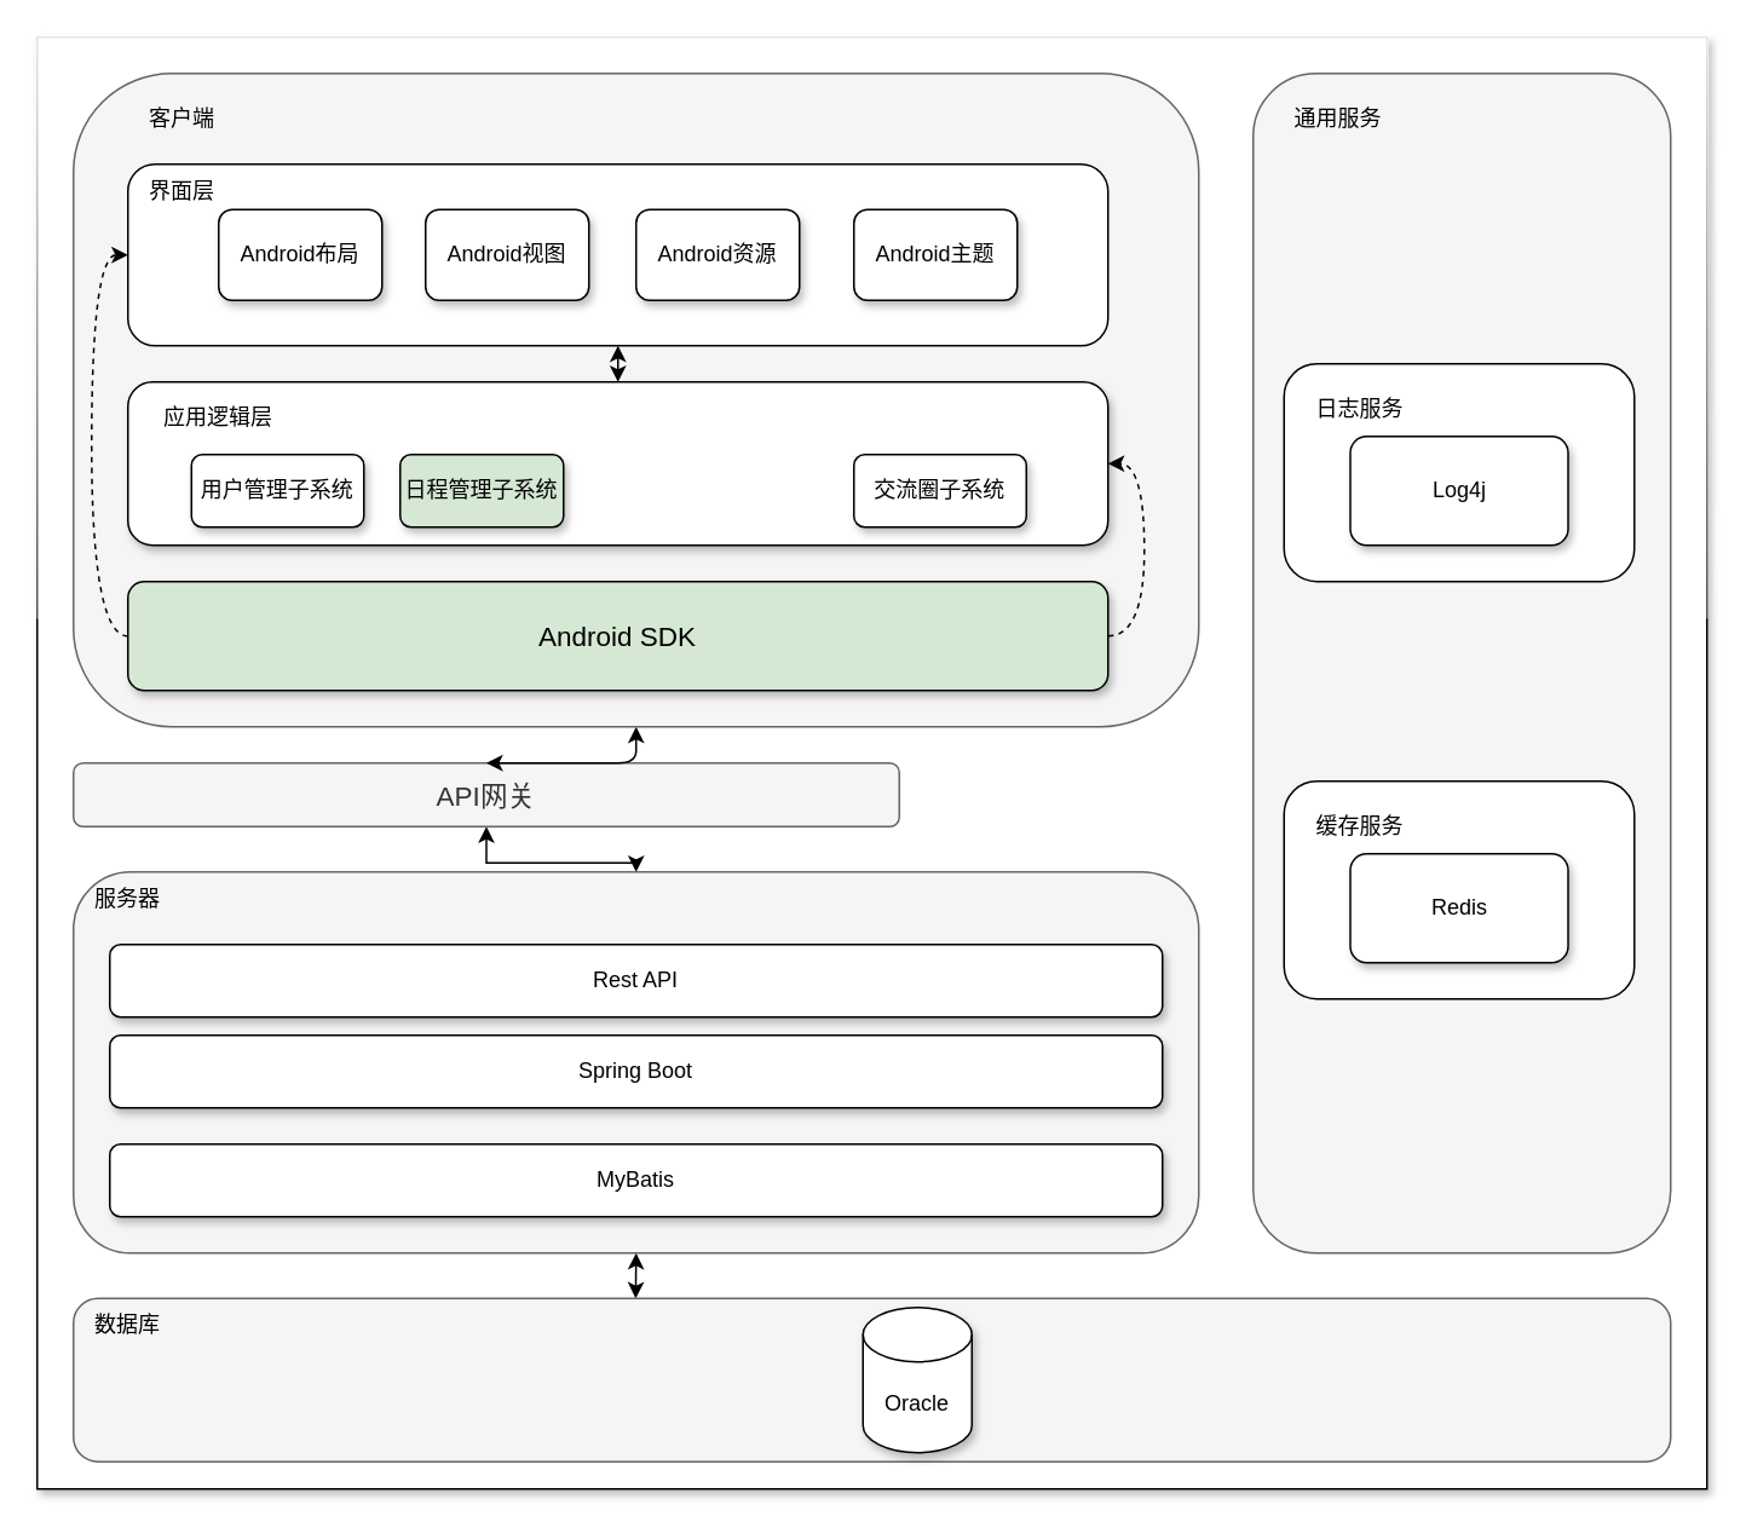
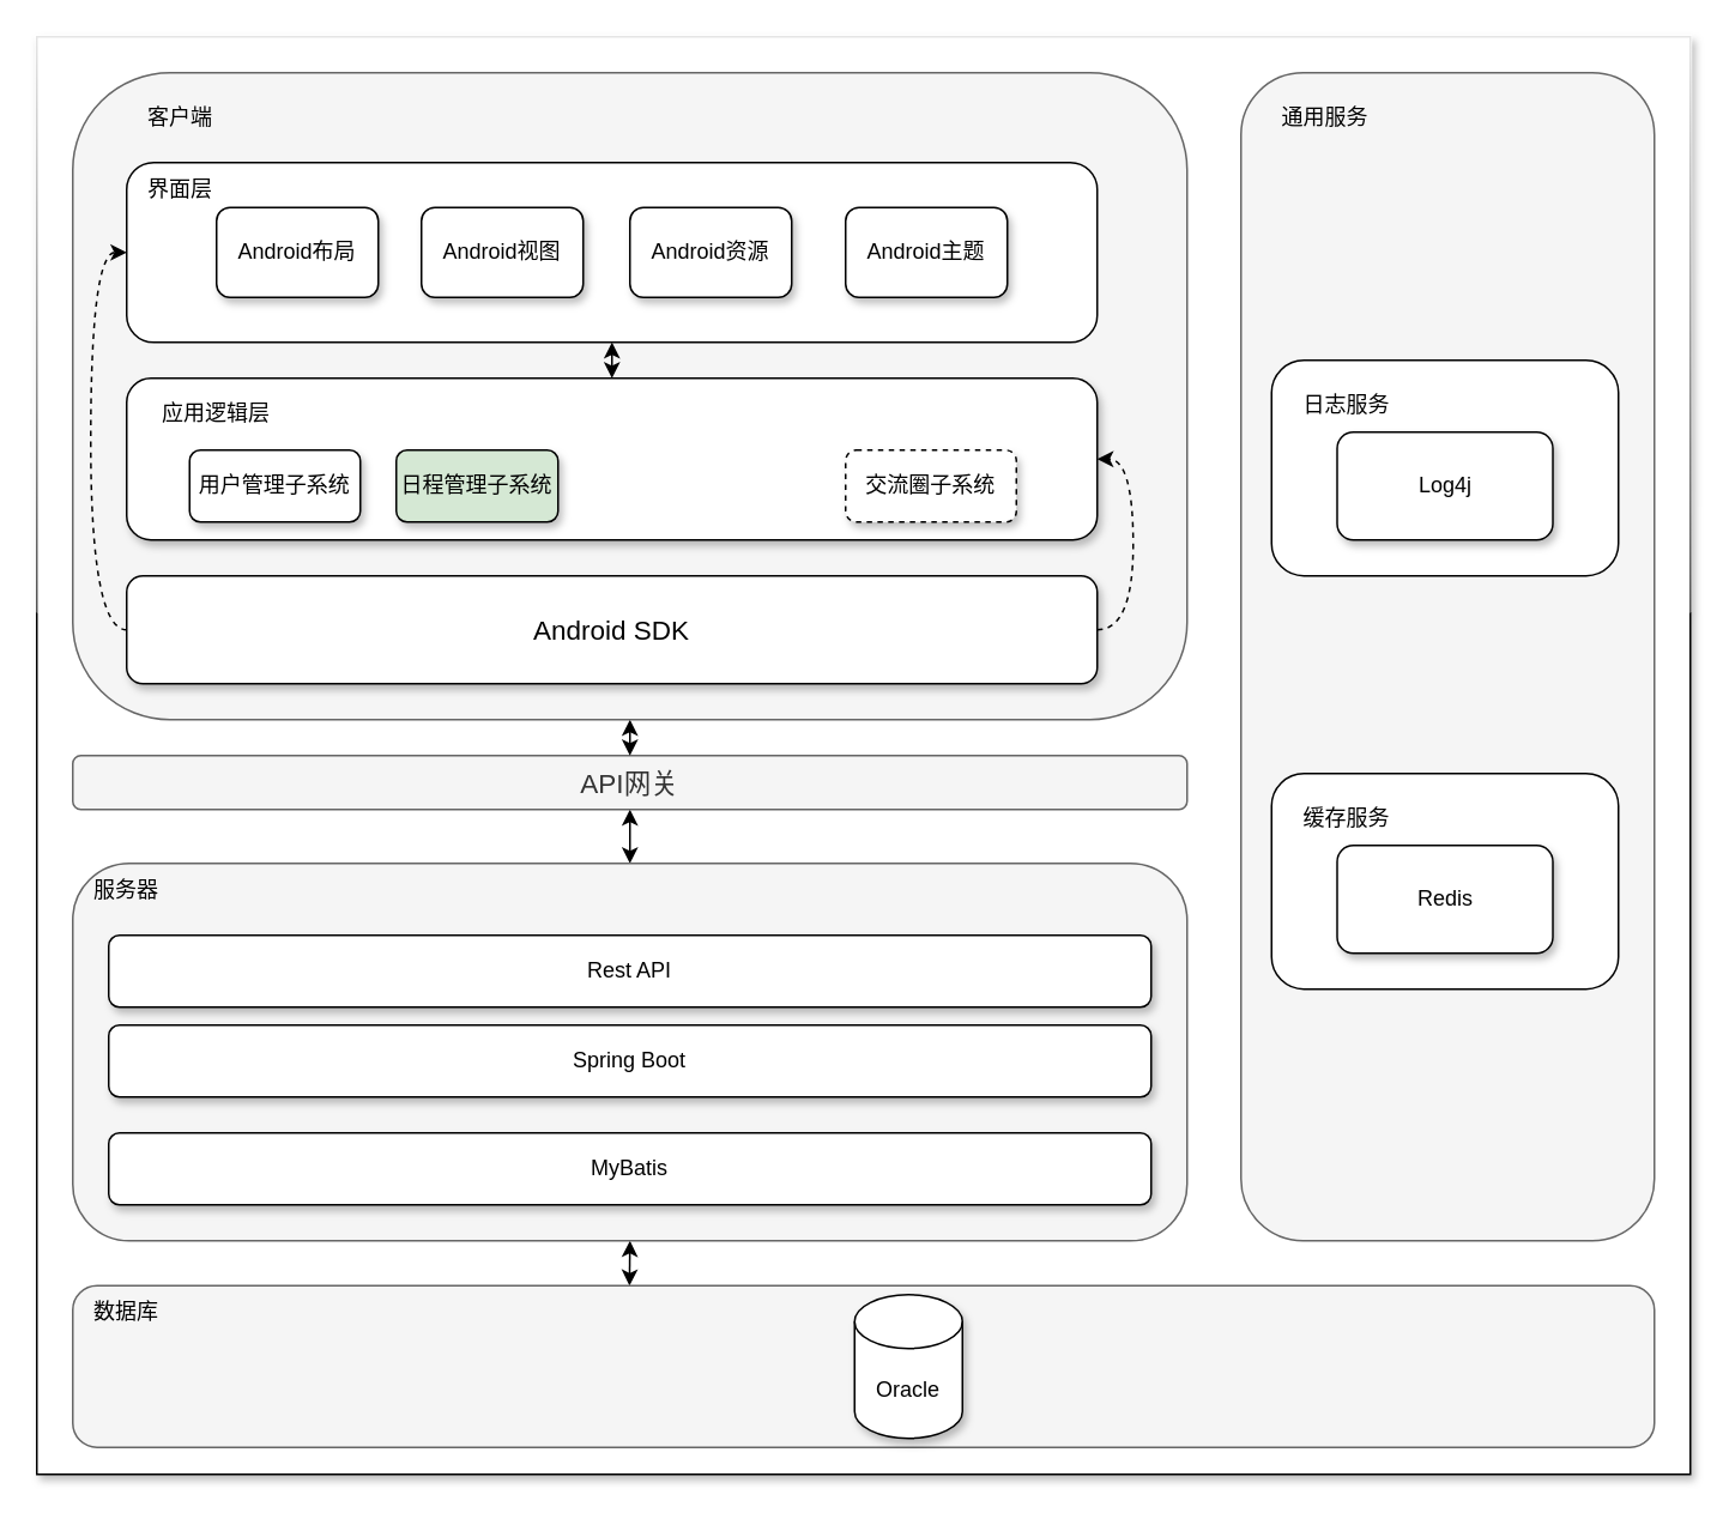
  <mxCell id="0" />
  <mxCell id="1" parent="0" />
  <mxCell id="2" value="" style="rounded=0;whiteSpace=wrap;html=1;glass=1;shadow=1;" parent="1" vertex="1"><mxGeometry x="20" y="20" width="920" height="800" as="geometry" /></mxCell>
  <mxCell id="3" style="edgeStyle=orthogonalEdgeStyle;rounded=0;orthogonalLoop=1;jettySize=auto;html=1;exitX=0.5;exitY=1;exitDx=0;exitDy=0;entryX=0.5;entryY=0;entryDx=0;entryDy=0;startArrow=classic;startFill=1;" parent="1" source="4" target="22" edge="1"><mxGeometry relative="1" as="geometry" /></mxCell>
- <mxCell id="4" value="&lt;font style=&quot;font-size: 15px;&quot;&gt;API网关&lt;/font&gt;" style="rounded=1;whiteSpace=wrap;html=1;fillColor=#f5f5f5;fontColor=#333333;strokeColor=#666666;" parent="1" vertex="1"><mxGeometry x="40" y="420" width="455" height="35" as="geometry" /></mxCell>
+ <mxCell id="4" value="&lt;font style=&quot;font-size: 15px;&quot;&gt;API网关&lt;/font&gt;" style="rounded=1;whiteSpace=wrap;html=1;fillColor=#f5f5f5;fontColor=#333333;strokeColor=#666666;" parent="1" vertex="1"><mxGeometry x="40" y="420" width="620" height="30" as="geometry" /></mxCell>
  <mxCell id="5" style="edgeStyle=orthogonalEdgeStyle;rounded=1;orthogonalLoop=1;jettySize=auto;html=1;exitX=0.5;exitY=1;exitDx=0;exitDy=0;entryX=0.5;entryY=0;entryDx=0;entryDy=0;startArrow=classic;startFill=1;" parent="1" source="6" target="4" edge="1"><mxGeometry relative="1" as="geometry" /></mxCell>
  <mxCell id="6" value="" style="rounded=1;whiteSpace=wrap;html=1;fillColor=#f5f5f5;fontColor=#333333;strokeColor=#666666;" parent="1" vertex="1"><mxGeometry x="40" y="40" width="620" height="360" as="geometry" /></mxCell>
  <mxCell id="7" value="" style="group" parent="1" vertex="1" connectable="0"><mxGeometry x="70" y="160" width="540" height="140" as="geometry" /></mxCell>
  <mxCell id="8" value="" style="rounded=1;whiteSpace=wrap;html=1;shadow=1;" parent="7" vertex="1"><mxGeometry y="50" width="540" height="90" as="geometry" /></mxCell>
  <mxCell id="9" value="应用逻辑层" style="text;html=1;strokeColor=none;fillColor=none;align=center;verticalAlign=middle;whiteSpace=wrap;rounded=0;" parent="7" vertex="1"><mxGeometry x="10" y="60" width="80" height="20" as="geometry" /></mxCell>
  <mxCell id="10" value="用户管理子系统" style="rounded=1;whiteSpace=wrap;html=1;shadow=1;" parent="7" vertex="1"><mxGeometry x="35" y="90" width="95" height="40" as="geometry" /></mxCell>
  <mxCell id="11" value="日程管理子系统" style="rounded=1;whiteSpace=wrap;html=1;shadow=1;fillColor=#d5e8d4;" parent="7" vertex="1"><mxGeometry x="150" y="90" width="90" height="40" as="geometry" /></mxCell>
- <mxCell id="12" value="交流圈子系统" style="rounded=1;whiteSpace=wrap;html=1;shadow=1;" parent="7" vertex="1"><mxGeometry x="400" y="90" width="95" height="40" as="geometry" /></mxCell>
+ <mxCell id="12" value="交流圈子系统" style="rounded=1;whiteSpace=wrap;html=1;shadow=1;dashed=1;" parent="7" vertex="1"><mxGeometry x="400" y="90" width="95" height="40" as="geometry" /></mxCell>
  <mxCell id="13" value="" style="group;shadow=1;" parent="1" vertex="1" connectable="0"><mxGeometry x="70" y="90" width="540" height="100" as="geometry" /></mxCell>
  <mxCell id="14" value="" style="rounded=1;whiteSpace=wrap;html=1;" parent="13" vertex="1"><mxGeometry width="540" height="100" as="geometry" /></mxCell>
  <mxCell id="15" value="界面层" style="text;html=1;strokeColor=none;fillColor=none;align=center;verticalAlign=middle;whiteSpace=wrap;rounded=0;" parent="13" vertex="1"><mxGeometry width="60" height="30" as="geometry" /></mxCell>
  <mxCell id="16" value="Android布局" style="rounded=1;whiteSpace=wrap;html=1;shadow=1;" parent="13" vertex="1"><mxGeometry x="50" y="25" width="90" height="50" as="geometry" /></mxCell>
  <mxCell id="17" value="Android视图" style="rounded=1;whiteSpace=wrap;html=1;shadow=1;" parent="13" vertex="1"><mxGeometry x="164" y="25" width="90" height="50" as="geometry" /></mxCell>
  <mxCell id="18" value="Android资源" style="rounded=1;whiteSpace=wrap;html=1;shadow=1;" parent="13" vertex="1"><mxGeometry x="280" y="25" width="90" height="50" as="geometry" /></mxCell>
  <mxCell id="19" value="Android主题" style="rounded=1;whiteSpace=wrap;html=1;shadow=1;" parent="13" vertex="1"><mxGeometry x="400" y="25" width="90" height="50" as="geometry" /></mxCell>
  <mxCell id="20" value="客户端" style="text;html=1;strokeColor=none;fillColor=none;align=center;verticalAlign=middle;whiteSpace=wrap;rounded=0;" parent="1" vertex="1"><mxGeometry x="70" y="50" width="60" height="30" as="geometry" /></mxCell>
  <mxCell id="21" style="edgeStyle=orthogonalEdgeStyle;rounded=0;orthogonalLoop=1;jettySize=auto;html=1;exitX=0.5;exitY=1;exitDx=0;exitDy=0;entryX=0.352;entryY=0;entryDx=0;entryDy=0;entryPerimeter=0;startArrow=classic;startFill=1;" parent="1" source="22" target="27" edge="1"><mxGeometry relative="1" as="geometry" /></mxCell>
  <mxCell id="22" value="" style="rounded=1;whiteSpace=wrap;html=1;fillColor=#f5f5f5;fontColor=#333333;strokeColor=#666666;" parent="1" vertex="1"><mxGeometry x="40" y="480" width="620" height="210" as="geometry" /></mxCell>
  <mxCell id="23" value="服务器" style="text;html=1;strokeColor=none;fillColor=none;align=center;verticalAlign=middle;whiteSpace=wrap;rounded=0;" parent="1" vertex="1"><mxGeometry x="40" y="480" width="60" height="30" as="geometry" /></mxCell>
  <mxCell id="24" value="Spring Boot" style="rounded=1;whiteSpace=wrap;html=1;shadow=1;" parent="1" vertex="1"><mxGeometry x="60" y="570" width="580" height="40" as="geometry" /></mxCell>
  <mxCell id="25" value="Rest API" style="rounded=1;whiteSpace=wrap;html=1;shadow=1;" parent="1" vertex="1"><mxGeometry x="60" y="520" width="580" height="40" as="geometry" /></mxCell>
  <mxCell id="26" value="MyBatis" style="rounded=1;whiteSpace=wrap;html=1;shadow=1;" parent="1" vertex="1"><mxGeometry x="60" y="630" width="580" height="40" as="geometry" /></mxCell>
  <mxCell id="27" value="" style="rounded=1;whiteSpace=wrap;html=1;fillColor=#f5f5f5;fontColor=#333333;strokeColor=#666666;" parent="1" vertex="1"><mxGeometry x="40" y="715" width="880" height="90" as="geometry" /></mxCell>
  <mxCell id="28" value="数据库" style="text;html=1;strokeColor=none;fillColor=none;align=center;verticalAlign=middle;whiteSpace=wrap;rounded=0;" parent="1" vertex="1"><mxGeometry x="40" y="715" width="60" height="30" as="geometry" /></mxCell>
  <mxCell id="29" value="Oracle" style="shape=cylinder3;whiteSpace=wrap;html=1;boundedLbl=1;backgroundOutline=1;size=15;shadow=1;" parent="1" vertex="1"><mxGeometry x="475" y="720" width="60" height="80" as="geometry" /></mxCell>
  <mxCell id="30" value="" style="rounded=1;whiteSpace=wrap;html=1;fillColor=#f5f5f5;fontColor=#333333;strokeColor=#666666;" parent="1" vertex="1"><mxGeometry x="690" y="40" width="230" height="650" as="geometry" /></mxCell>
  <mxCell id="31" value="通用服务" style="text;html=1;strokeColor=none;fillColor=none;align=center;verticalAlign=middle;whiteSpace=wrap;rounded=0;" parent="1" vertex="1"><mxGeometry x="707" y="50" width="60" height="30" as="geometry" /></mxCell>
  <mxCell id="32" value="" style="group" parent="1" vertex="1" connectable="0"><mxGeometry x="707" y="200" width="193" height="120" as="geometry" /></mxCell>
  <mxCell id="33" value="" style="rounded=1;whiteSpace=wrap;html=1;" parent="32" vertex="1"><mxGeometry width="193" height="120" as="geometry" /></mxCell>
  <mxCell id="34" value="日志服务" style="text;html=1;strokeColor=none;fillColor=none;align=center;verticalAlign=middle;whiteSpace=wrap;rounded=0;" parent="32" vertex="1"><mxGeometry x="11.5" y="10" width="60" height="30" as="geometry" /></mxCell>
  <mxCell id="35" value="Log4j" style="rounded=1;whiteSpace=wrap;html=1;shadow=1;" parent="32" vertex="1"><mxGeometry x="36.5" y="40" width="120" height="60" as="geometry" /></mxCell>
  <mxCell id="36" value="" style="group" parent="1" vertex="1" connectable="0"><mxGeometry x="707" y="430" width="193" height="120" as="geometry" /></mxCell>
  <mxCell id="37" value="" style="rounded=1;whiteSpace=wrap;html=1;" parent="36" vertex="1"><mxGeometry width="193" height="120" as="geometry" /></mxCell>
  <mxCell id="38" value="缓存服务" style="text;html=1;strokeColor=none;fillColor=none;align=center;verticalAlign=middle;whiteSpace=wrap;rounded=0;" parent="36" vertex="1"><mxGeometry x="11.5" y="10" width="60" height="30" as="geometry" /></mxCell>
  <mxCell id="39" value="Redis" style="rounded=1;whiteSpace=wrap;html=1;shadow=1;" parent="36" vertex="1"><mxGeometry x="36.5" y="40" width="120" height="60" as="geometry" /></mxCell>
  <mxCell id="40" style="edgeStyle=orthogonalEdgeStyle;rounded=0;orthogonalLoop=1;jettySize=auto;html=1;exitX=0;exitY=0.5;exitDx=0;exitDy=0;entryX=0;entryY=0.5;entryDx=0;entryDy=0;dashed=1;curved=1;" parent="1" source="42" target="14" edge="1"><mxGeometry relative="1" as="geometry" /></mxCell>
  <mxCell id="41" style="edgeStyle=orthogonalEdgeStyle;rounded=0;orthogonalLoop=1;jettySize=auto;html=1;exitX=1;exitY=0.5;exitDx=0;exitDy=0;entryX=1;entryY=0.5;entryDx=0;entryDy=0;dashed=1;curved=1;" parent="1" source="42" target="8" edge="1"><mxGeometry relative="1" as="geometry" /></mxCell>
- <mxCell id="42" value="&lt;font style=&quot;font-size: 15px;&quot;&gt;Android SDK&lt;/font&gt;" style="rounded=1;whiteSpace=wrap;html=1;shadow=1;fillColor=#d5e8d4;" parent="1" vertex="1"><mxGeometry x="70" y="320" width="540" height="60" as="geometry" /></mxCell>
+ <mxCell id="42" value="&lt;font style=&quot;font-size: 15px;&quot;&gt;Android SDK&lt;/font&gt;" style="rounded=1;whiteSpace=wrap;html=1;shadow=1;" parent="1" vertex="1"><mxGeometry x="70" y="320" width="540" height="60" as="geometry" /></mxCell>
  <mxCell id="43" style="edgeStyle=orthogonalEdgeStyle;rounded=0;orthogonalLoop=1;jettySize=auto;html=1;exitX=0.5;exitY=0;exitDx=0;exitDy=0;entryX=0.5;entryY=1;entryDx=0;entryDy=0;startArrow=classic;startFill=1;" parent="1" source="8" target="14" edge="1"><mxGeometry relative="1" as="geometry" /></mxCell>
